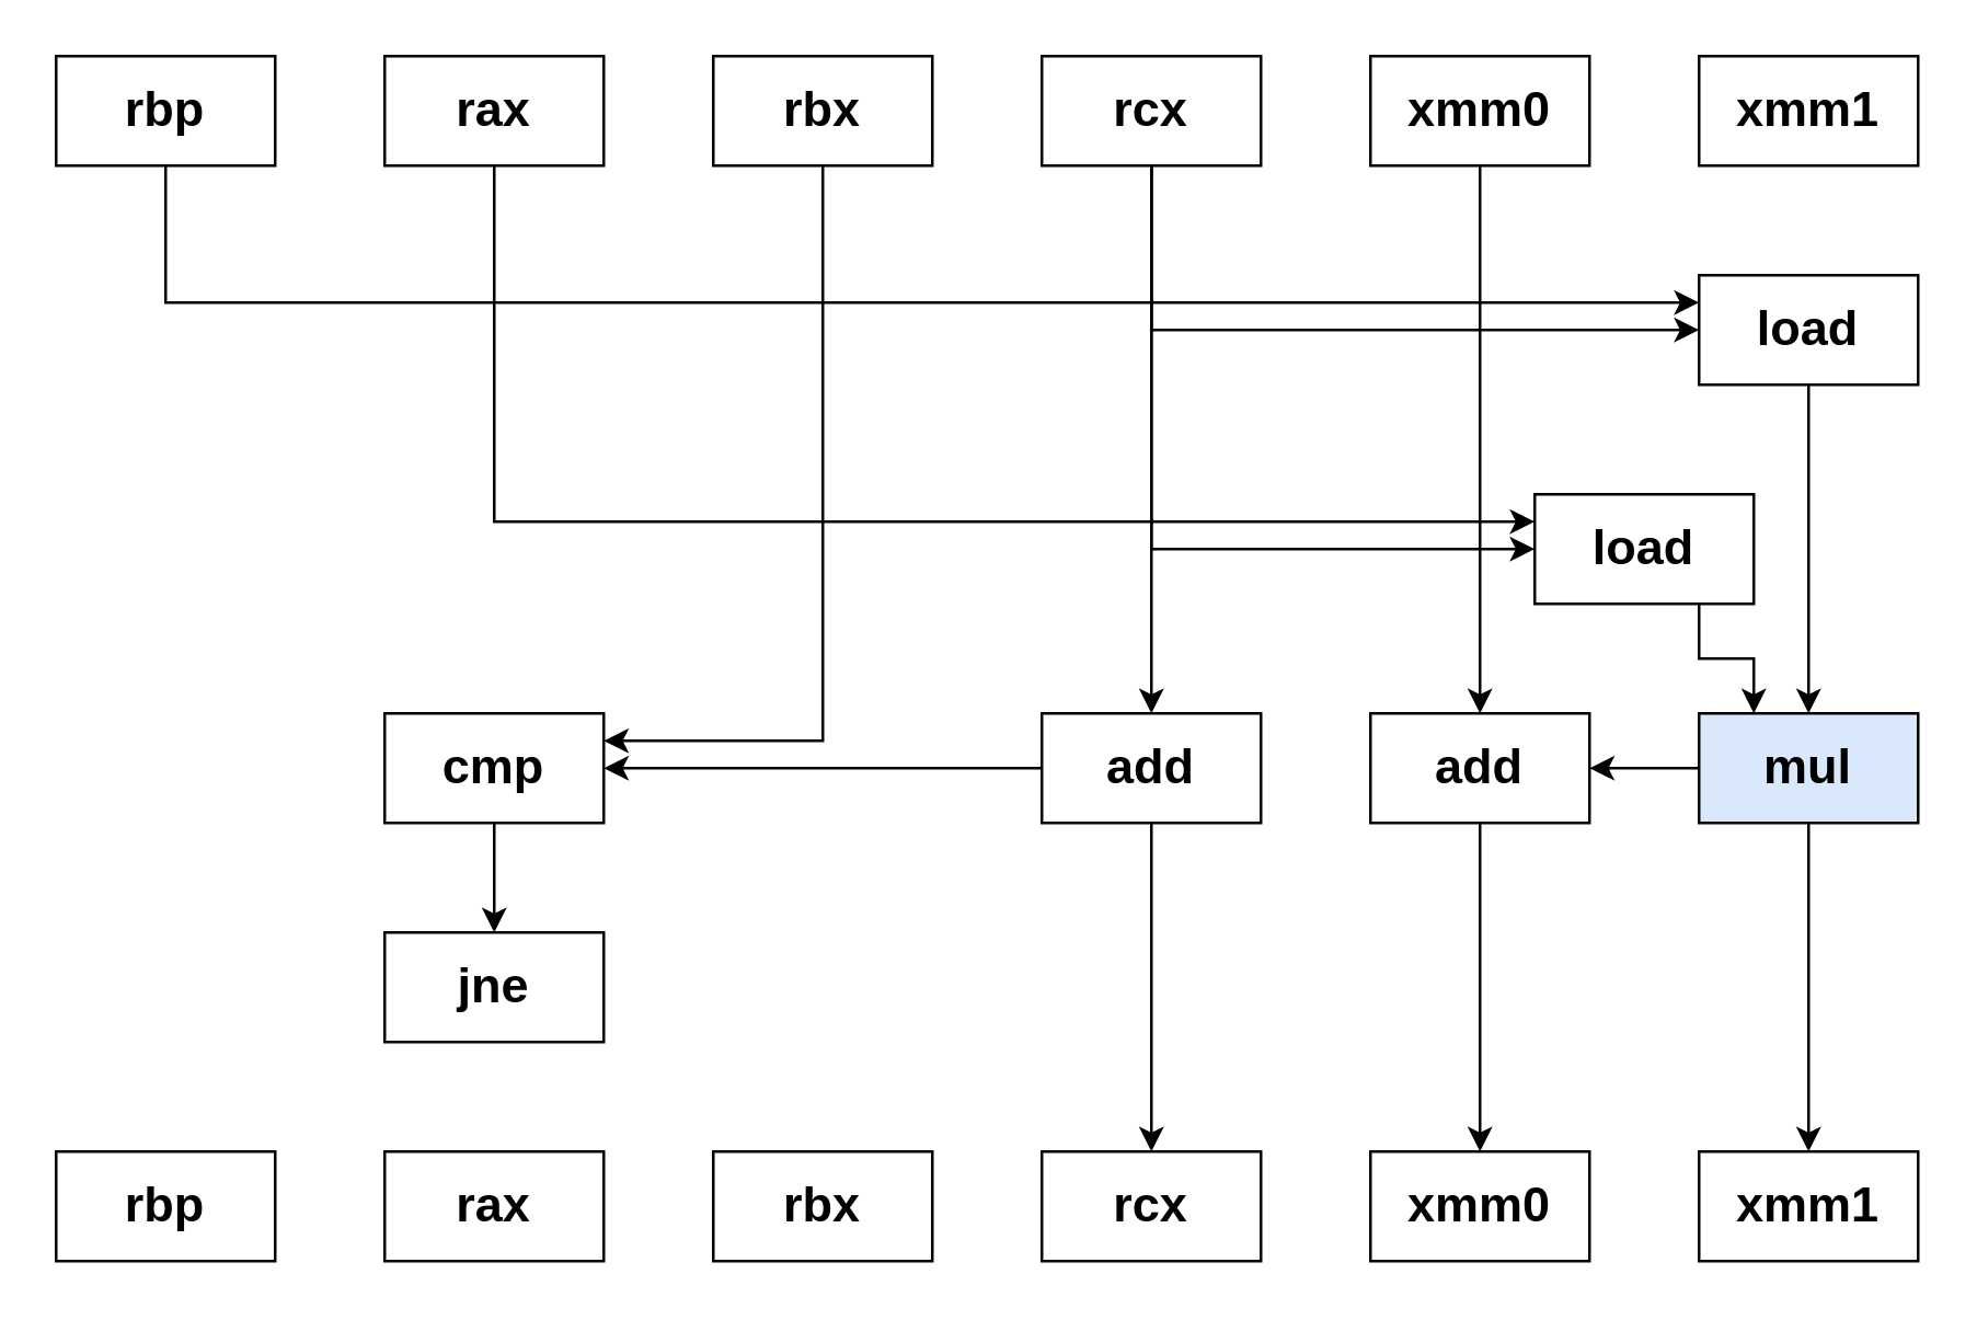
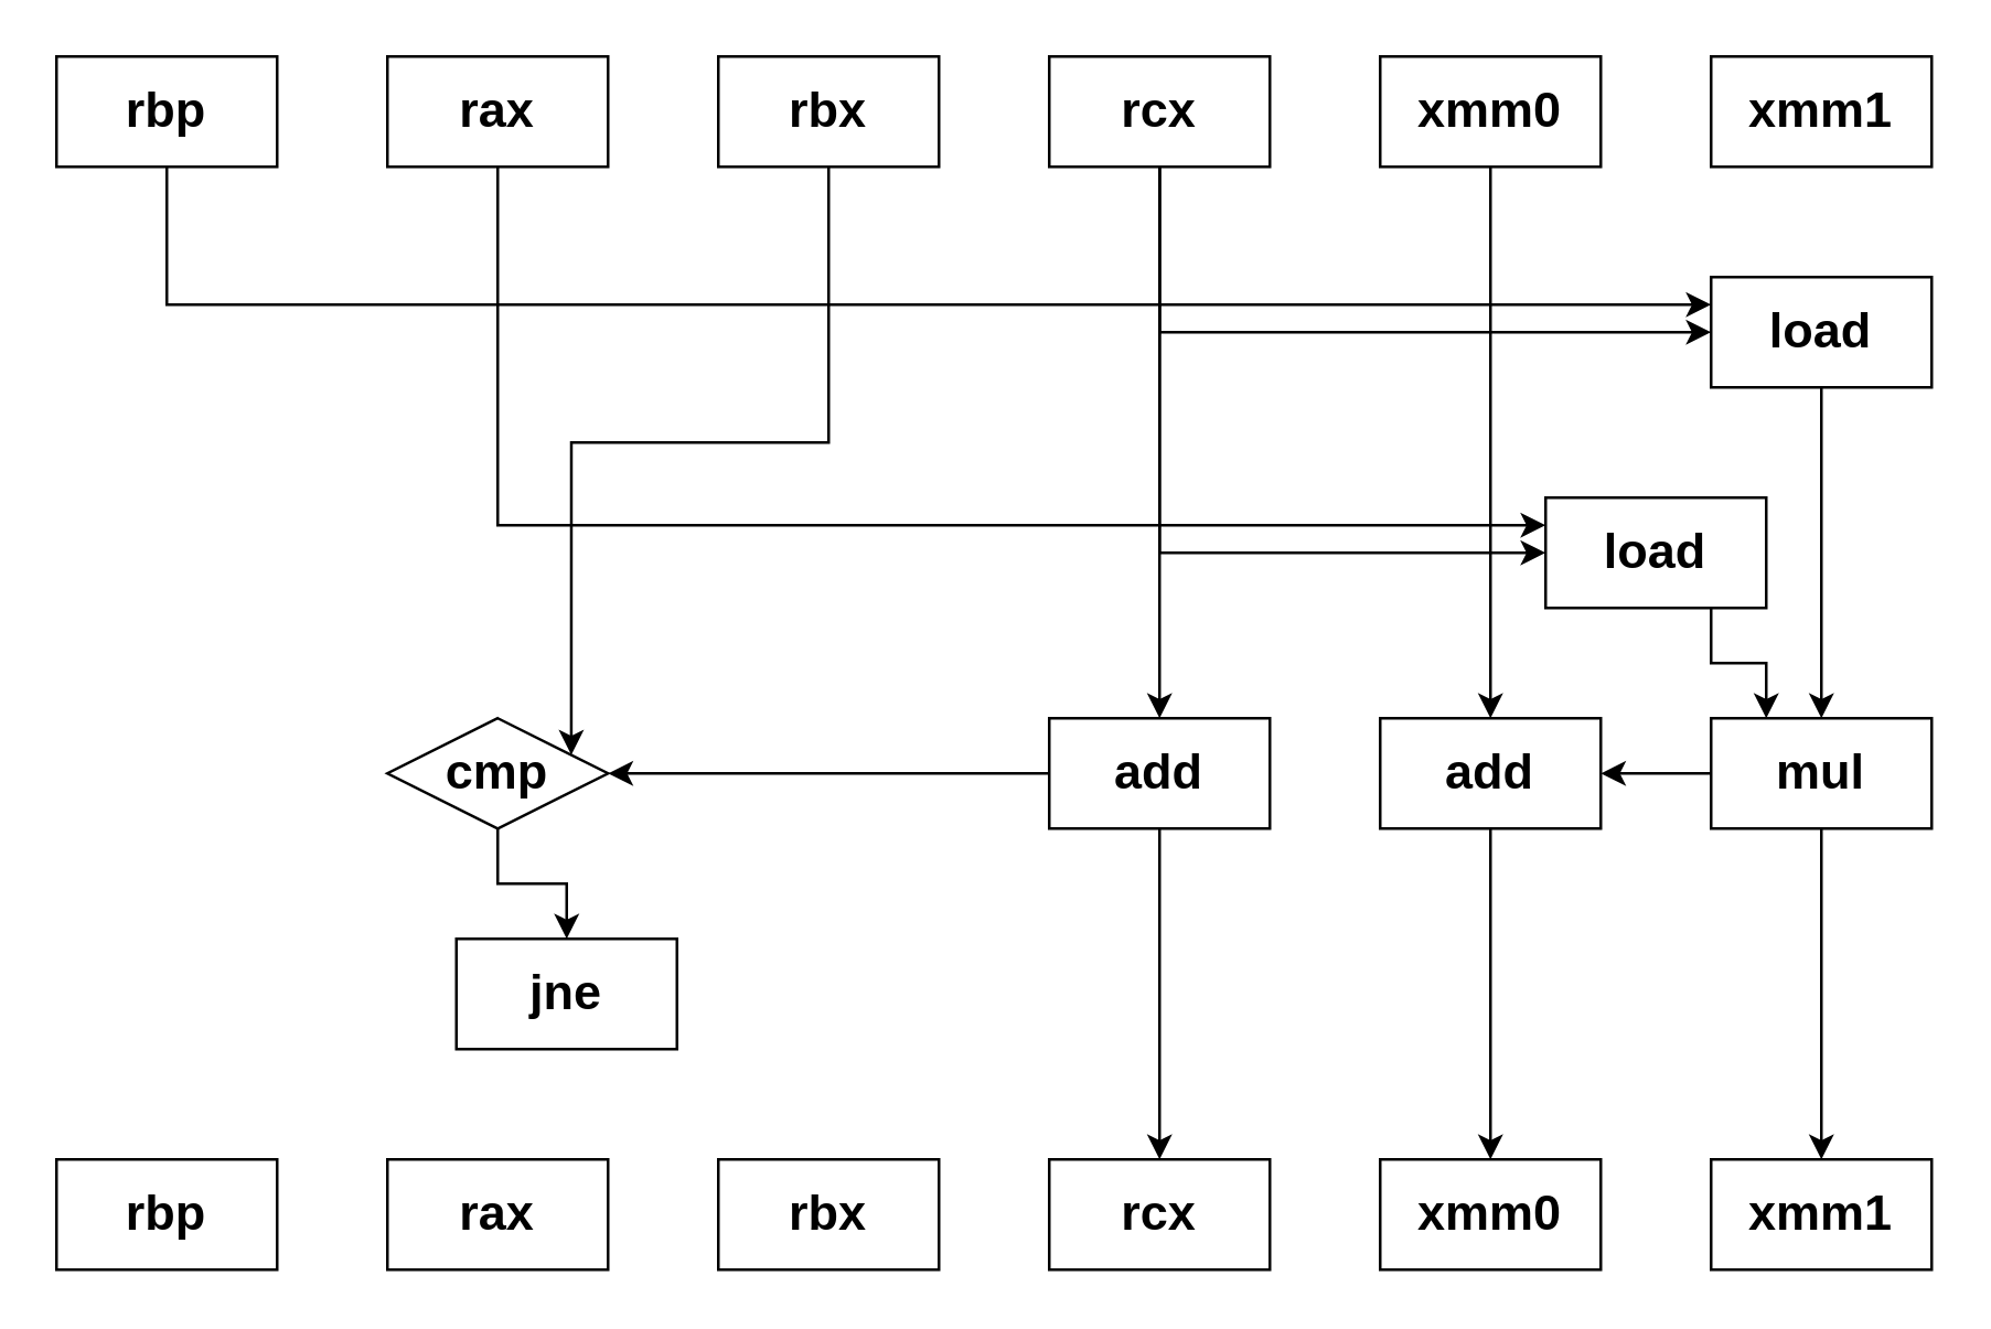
  <mxCell id="0" />
  <mxCell id="1" parent="0" />
  <mxCell id="2" style="edgeStyle=orthogonalEdgeStyle;rounded=0;orthogonalLoop=1;jettySize=auto;html=1;exitX=0.5;exitY=1;exitDx=0;exitDy=0;entryX=0;entryY=0.25;entryDx=0;entryDy=0;" edge="1" parent="1" source="3" target="22"><mxGeometry relative="1" as="geometry" /></mxCell>
  <mxCell id="3" value="&lt;h2&gt;rbp&lt;/h2&gt;" style="rounded=0;whiteSpace=wrap;html=1;" parent="1" vertex="1"><mxGeometry x="20" y="20" width="80" height="40" as="geometry" /></mxCell>
  <mxCell id="4" value="&lt;h2&gt;rbp&lt;/h2&gt;" style="rounded=0;whiteSpace=wrap;html=1;" parent="1" vertex="1"><mxGeometry x="20" y="420" width="80" height="40" as="geometry" /></mxCell>
  <mxCell id="5" style="edgeStyle=orthogonalEdgeStyle;rounded=0;orthogonalLoop=1;jettySize=auto;html=1;exitX=0.5;exitY=1;exitDx=0;exitDy=0;entryX=0;entryY=0.25;entryDx=0;entryDy=0;" edge="1" parent="1" source="6" target="29"><mxGeometry relative="1" as="geometry" /></mxCell>
  <mxCell id="6" value="&lt;h2&gt;rax&lt;/h2&gt;" style="rounded=0;whiteSpace=wrap;html=1;" parent="1" vertex="1"><mxGeometry x="140" y="20" width="80" height="40" as="geometry" /></mxCell>
  <mxCell id="7" value="&lt;h2&gt;rax&lt;/h2&gt;" style="rounded=0;whiteSpace=wrap;html=1;" parent="1" vertex="1"><mxGeometry x="140" y="420" width="80" height="40" as="geometry" /></mxCell>
  <mxCell id="8" style="edgeStyle=orthogonalEdgeStyle;rounded=0;orthogonalLoop=1;jettySize=auto;html=1;exitX=0.5;exitY=1;exitDx=0;exitDy=0;entryX=1;entryY=0.25;entryDx=0;entryDy=0;" edge="1" parent="1" source="9" target="34"><mxGeometry relative="1" as="geometry" /></mxCell>
  <mxCell id="9" value="&lt;h2&gt;rbx&lt;/h2&gt;" style="rounded=0;whiteSpace=wrap;html=1;" parent="1" vertex="1"><mxGeometry x="260" y="20" width="80" height="40" as="geometry" /></mxCell>
  <mxCell id="10" value="&lt;h2&gt;rbx&lt;/h2&gt;" style="rounded=0;whiteSpace=wrap;html=1;" parent="1" vertex="1"><mxGeometry x="260" y="420" width="80" height="40" as="geometry" /></mxCell>
  <mxCell id="11" style="edgeStyle=orthogonalEdgeStyle;rounded=0;orthogonalLoop=1;jettySize=auto;html=1;exitX=0.5;exitY=1;exitDx=0;exitDy=0;entryX=0;entryY=0.5;entryDx=0;entryDy=0;" edge="1" parent="1" source="14" target="22"><mxGeometry relative="1" as="geometry" /></mxCell>
  <mxCell id="12" style="edgeStyle=orthogonalEdgeStyle;rounded=0;orthogonalLoop=1;jettySize=auto;html=1;exitX=0.5;exitY=1;exitDx=0;exitDy=0;entryX=0;entryY=0.5;entryDx=0;entryDy=0;" edge="1" parent="1" source="14" target="29"><mxGeometry relative="1" as="geometry" /></mxCell>
  <mxCell id="13" style="edgeStyle=orthogonalEdgeStyle;rounded=0;orthogonalLoop=1;jettySize=auto;html=1;exitX=0.5;exitY=1;exitDx=0;exitDy=0;entryX=0.5;entryY=0;entryDx=0;entryDy=0;" edge="1" parent="1" source="14" target="32"><mxGeometry relative="1" as="geometry" /></mxCell>
  <mxCell id="14" value="&lt;h2&gt;rcx&lt;/h2&gt;" style="rounded=0;whiteSpace=wrap;html=1;" parent="1" vertex="1"><mxGeometry x="380" y="20" width="80" height="40" as="geometry" /></mxCell>
  <mxCell id="15" value="&lt;h2&gt;rcx&lt;/h2&gt;" style="rounded=0;whiteSpace=wrap;html=1;" parent="1" vertex="1"><mxGeometry x="380" y="420" width="80" height="40" as="geometry" /></mxCell>
  <mxCell id="16" style="edgeStyle=orthogonalEdgeStyle;rounded=0;orthogonalLoop=1;jettySize=auto;html=1;exitX=0.5;exitY=1;exitDx=0;exitDy=0;entryX=0.5;entryY=0;entryDx=0;entryDy=0;" edge="1" parent="1" source="17" target="27"><mxGeometry relative="1" as="geometry" /></mxCell>
  <mxCell id="17" value="&lt;h2&gt;xmm0&lt;/h2&gt;" style="rounded=0;whiteSpace=wrap;html=1;" parent="1" vertex="1"><mxGeometry x="500" y="20" width="80" height="40" as="geometry" /></mxCell>
  <mxCell id="18" value="&lt;h2&gt;xmm0&lt;/h2&gt;" style="rounded=0;whiteSpace=wrap;html=1;" parent="1" vertex="1"><mxGeometry x="500" y="420" width="80" height="40" as="geometry" /></mxCell>
  <mxCell id="19" value="&lt;h2&gt;xmm1&lt;/h2&gt;" style="rounded=0;whiteSpace=wrap;html=1;" parent="1" vertex="1"><mxGeometry x="620" y="20" width="80" height="40" as="geometry" /></mxCell>
  <mxCell id="20" value="&lt;h2&gt;xmm1&lt;/h2&gt;" style="rounded=0;whiteSpace=wrap;html=1;" parent="1" vertex="1"><mxGeometry x="620" y="420" width="80" height="40" as="geometry" /></mxCell>
  <mxCell id="21" style="edgeStyle=orthogonalEdgeStyle;rounded=0;orthogonalLoop=1;jettySize=auto;html=1;exitX=0.5;exitY=1;exitDx=0;exitDy=0;entryX=0.5;entryY=0;entryDx=0;entryDy=0;" edge="1" parent="1" source="22" target="25"><mxGeometry relative="1" as="geometry" /></mxCell>
  <mxCell id="22" value="&lt;h2&gt;load&lt;/h2&gt;" style="rounded=0;whiteSpace=wrap;html=1;" parent="1" vertex="1"><mxGeometry x="620" y="100" width="80" height="40" as="geometry" /></mxCell>
  <mxCell id="23" style="edgeStyle=orthogonalEdgeStyle;rounded=0;orthogonalLoop=1;jettySize=auto;html=1;exitX=0.5;exitY=1;exitDx=0;exitDy=0;entryX=0.5;entryY=0;entryDx=0;entryDy=0;" edge="1" parent="1" source="25" target="20"><mxGeometry relative="1" as="geometry" /></mxCell>
  <mxCell id="24" style="edgeStyle=orthogonalEdgeStyle;rounded=0;orthogonalLoop=1;jettySize=auto;html=1;exitX=0;exitY=0.5;exitDx=0;exitDy=0;entryX=1;entryY=0.5;entryDx=0;entryDy=0;" edge="1" parent="1" source="25" target="27"><mxGeometry relative="1" as="geometry" /></mxCell>
- <mxCell id="25" value="&lt;h2&gt;mul&lt;/h2&gt;" style="rounded=0;whiteSpace=wrap;html=1;fillColor=#dae8fc;" vertex="1" parent="1"><mxGeometry x="620" y="260" width="80" height="40" as="geometry" /></mxCell>
+ <mxCell id="25" value="&lt;h2&gt;mul&lt;/h2&gt;" style="rounded=0;whiteSpace=wrap;html=1;" vertex="1" parent="1"><mxGeometry x="620" y="260" width="80" height="40" as="geometry" /></mxCell>
  <mxCell id="26" style="edgeStyle=orthogonalEdgeStyle;rounded=0;orthogonalLoop=1;jettySize=auto;html=1;exitX=0.5;exitY=1;exitDx=0;exitDy=0;entryX=0.5;entryY=0;entryDx=0;entryDy=0;" edge="1" parent="1" source="27" target="18"><mxGeometry relative="1" as="geometry" /></mxCell>
  <mxCell id="27" value="&lt;h2&gt;add&lt;/h2&gt;" style="rounded=0;whiteSpace=wrap;html=1;" vertex="1" parent="1"><mxGeometry x="500" y="260" width="80" height="40" as="geometry" /></mxCell>
  <mxCell id="28" style="edgeStyle=orthogonalEdgeStyle;rounded=0;orthogonalLoop=1;jettySize=auto;html=1;exitX=0.75;exitY=1;exitDx=0;exitDy=0;entryX=0.25;entryY=0;entryDx=0;entryDy=0;" edge="1" parent="1" source="29" target="25"><mxGeometry relative="1" as="geometry" /></mxCell>
  <mxCell id="29" value="&lt;h2&gt;load&lt;/h2&gt;" style="rounded=0;whiteSpace=wrap;html=1;" vertex="1" parent="1"><mxGeometry x="560" y="180" width="80" height="40" as="geometry" /></mxCell>
  <mxCell id="30" style="edgeStyle=orthogonalEdgeStyle;rounded=0;orthogonalLoop=1;jettySize=auto;html=1;exitX=0.5;exitY=1;exitDx=0;exitDy=0;entryX=0.5;entryY=0;entryDx=0;entryDy=0;" edge="1" parent="1" source="32" target="15"><mxGeometry relative="1" as="geometry" /></mxCell>
  <mxCell id="31" style="edgeStyle=orthogonalEdgeStyle;rounded=0;orthogonalLoop=1;jettySize=auto;html=1;exitX=0;exitY=0.5;exitDx=0;exitDy=0;entryX=1;entryY=0.5;entryDx=0;entryDy=0;" edge="1" parent="1" source="32" target="34"><mxGeometry relative="1" as="geometry" /></mxCell>
  <mxCell id="32" value="&lt;h2&gt;add&lt;/h2&gt;" style="rounded=0;whiteSpace=wrap;html=1;" vertex="1" parent="1"><mxGeometry x="380" y="260" width="80" height="40" as="geometry" /></mxCell>
  <mxCell id="33" style="edgeStyle=orthogonalEdgeStyle;rounded=0;orthogonalLoop=1;jettySize=auto;html=1;exitX=0.5;exitY=1;exitDx=0;exitDy=0;entryX=0.5;entryY=0;entryDx=0;entryDy=0;" edge="1" parent="1" source="34" target="35"><mxGeometry relative="1" as="geometry" /></mxCell>
- <mxCell id="34" value="&lt;h2&gt;cmp&lt;/h2&gt;" style="rounded=0;whiteSpace=wrap;html=1;" vertex="1" parent="1"><mxGeometry x="140" y="260" width="80" height="40" as="geometry" /></mxCell>
- <mxCell id="35" value="&lt;h2&gt;jne&lt;/h2&gt;" style="rounded=0;whiteSpace=wrap;html=1;" vertex="1" parent="1"><mxGeometry x="140" y="340" width="80" height="40" as="geometry" /></mxCell>
+ <mxCell id="34" value="&lt;h2&gt;cmp&lt;/h2&gt;" style="rhombus;whiteSpace=wrap;html=1;" vertex="1" parent="1"><mxGeometry x="140" y="260" width="80" height="40" as="geometry" /></mxCell>
+ <mxCell id="35" value="&lt;h2&gt;jne&lt;/h2&gt;" style="rounded=0;whiteSpace=wrap;html=1;" vertex="1" parent="1"><mxGeometry x="165" y="340" width="80" height="40" as="geometry" /></mxCell>
